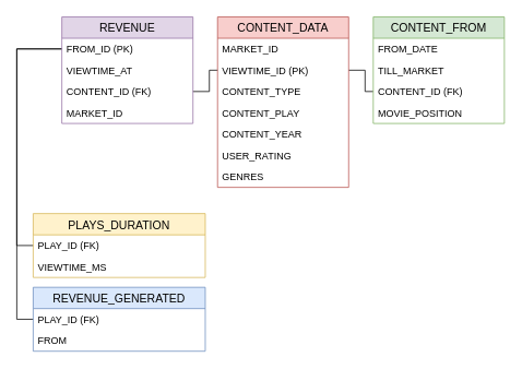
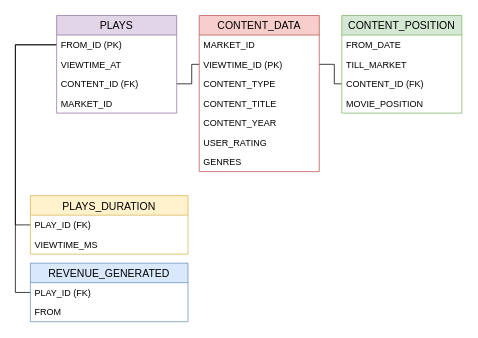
  <mxCell id="0" />
  <mxCell id="1" parent="0" />
  <mxCell id="2" style="edgeStyle=orthogonalEdgeStyle;rounded=0;orthogonalLoop=1;jettySize=auto;html=1;entryX=0;entryY=0.5;entryDx=0;entryDy=0;endArrow=none;endFill=0;" parent="1" source="15" target="19" edge="1"><mxGeometry relative="1" as="geometry" /></mxCell>
  <mxCell id="3" style="edgeStyle=orthogonalEdgeStyle;rounded=0;orthogonalLoop=1;jettySize=auto;html=1;exitX=0;exitY=0.5;exitDx=0;exitDy=0;endArrow=none;endFill=0;entryX=0;entryY=0.5;entryDx=0;entryDy=0;" parent="1" source="13" target="7" edge="1"><mxGeometry relative="1" as="geometry"><mxPoint y="209" as="targetPoint" x="-135" /></mxGeometry></mxCell>
  <mxCell id="4" style="edgeStyle=orthogonalEdgeStyle;rounded=0;orthogonalLoop=1;jettySize=auto;html=1;exitX=0;exitY=0.5;exitDx=0;exitDy=0;entryX=0;entryY=0.5;entryDx=0;entryDy=0;endArrow=none;endFill=0;" parent="1" source="13" target="10" edge="1"><mxGeometry relative="1" as="geometry"><Array as="points"><mxPoint x="20" y="59" /><mxPoint x="20" y="299" /></Array></mxGeometry></mxCell>
  <mxCell id="5" style="edgeStyle=orthogonalEdgeStyle;rounded=0;orthogonalLoop=1;jettySize=auto;html=1;endArrow=none;endFill=0;" parent="1" source="19" target="28" edge="1"><mxGeometry relative="1" as="geometry" /></mxCell>
  <mxCell id="6" value="REVENUE_GENERATED" style="swimlane;fontStyle=0;childLayout=stackLayout;horizontal=1;startSize=26;horizontalStack=0;resizeParent=1;resizeParentMax=0;resizeLast=0;collapsible=1;marginBottom=0;align=center;fontSize=14;fillColor=#dae8fc;strokeColor=#6c8ebf;" parent="1" vertex="1"><mxGeometry x="40" y="350" width="210" height="78" as="geometry" /></mxCell>
  <mxCell id="7" value="PLAY_ID (FK)" style="text;strokeColor=none;fillColor=none;spacingLeft=4;spacingRight=4;overflow=hidden;rotatable=0;points=[[0,0.5],[1,0.5]];portConstraint=eastwest;fontSize=12;" parent="6" vertex="1"><mxGeometry y="26" width="210" height="26" as="geometry" /></mxCell>
  <mxCell id="8" value="FROM" style="text;strokeColor=none;fillColor=none;spacingLeft=4;spacingRight=4;overflow=hidden;rotatable=0;points=[[0,0.5],[1,0.5]];portConstraint=eastwest;fontSize=12;" parent="6" vertex="1"><mxGeometry y="52" width="210" height="26" as="geometry" /></mxCell>
  <mxCell id="9" value="PLAYS_DURATION" style="swimlane;fontStyle=0;childLayout=stackLayout;horizontal=1;startSize=26;horizontalStack=0;resizeParent=1;resizeParentMax=0;resizeLast=0;collapsible=1;marginBottom=0;align=center;fontSize=14;fillColor=#fff2cc;strokeColor=#d6b656;" parent="1" vertex="1"><mxGeometry x="40" y="260" width="210" height="78" as="geometry" /></mxCell>
  <mxCell id="10" value="PLAY_ID (FK)" style="text;strokeColor=none;fillColor=none;spacingLeft=4;spacingRight=4;overflow=hidden;rotatable=0;points=[[0,0.5],[1,0.5]];portConstraint=eastwest;fontSize=12;" parent="9" vertex="1"><mxGeometry y="26" width="210" height="26" as="geometry" /></mxCell>
  <mxCell id="11" value="VIEWTIME_MS" style="text;strokeColor=none;fillColor=none;spacingLeft=4;spacingRight=4;overflow=hidden;rotatable=0;points=[[0,0.5],[1,0.5]];portConstraint=eastwest;fontSize=12;" parent="9" vertex="1"><mxGeometry y="52" width="210" height="26" as="geometry" /></mxCell>
- <mxCell id="12" value="REVENUE" style="swimlane;fontStyle=0;childLayout=stackLayout;horizontal=1;startSize=26;horizontalStack=0;resizeParent=1;resizeParentMax=0;resizeLast=0;collapsible=1;marginBottom=0;align=center;fontSize=14;fillColor=#e1d5e7;strokeColor=#9673a6;" parent="1" vertex="1"><mxGeometry x="75" y="20" width="160" height="130" as="geometry" /></mxCell>
+ <mxCell id="12" value="PLAYS" style="swimlane;fontStyle=0;childLayout=stackLayout;horizontal=1;startSize=26;horizontalStack=0;resizeParent=1;resizeParentMax=0;resizeLast=0;collapsible=1;marginBottom=0;align=center;fontSize=14;fillColor=#e1d5e7;strokeColor=#9673a6;" parent="1" vertex="1"><mxGeometry x="75" y="20" width="160" height="130" as="geometry" /></mxCell>
  <mxCell id="13" value="FROM_ID (PK)" style="text;strokeColor=none;fillColor=none;spacingLeft=4;spacingRight=4;overflow=hidden;rotatable=0;points=[[0,0.5],[1,0.5]];portConstraint=eastwest;fontSize=12;" parent="12" vertex="1"><mxGeometry y="26" width="160" height="26" as="geometry" /></mxCell>
  <mxCell id="14" value="VIEWTIME_AT" style="text;strokeColor=none;fillColor=none;spacingLeft=4;spacingRight=4;overflow=hidden;rotatable=0;points=[[0,0.5],[1,0.5]];portConstraint=eastwest;fontSize=12;" parent="12" vertex="1"><mxGeometry y="52" width="160" height="26" as="geometry" /></mxCell>
  <mxCell id="15" value="CONTENT_ID (FK)" style="text;strokeColor=none;fillColor=none;spacingLeft=4;spacingRight=4;overflow=hidden;rotatable=0;points=[[0,0.5],[1,0.5]];portConstraint=eastwest;fontSize=12;" parent="12" vertex="1"><mxGeometry y="78" width="160" height="26" as="geometry" /></mxCell>
  <mxCell id="16" value="MARKET_ID" style="text;strokeColor=none;fillColor=none;spacingLeft=4;spacingRight=4;overflow=hidden;rotatable=0;points=[[0,0.5],[1,0.5]];portConstraint=eastwest;fontSize=12;" parent="12" vertex="1"><mxGeometry y="104" width="160" height="26" as="geometry" /></mxCell>
  <mxCell id="17" value="CONTENT_DATA" style="swimlane;fontStyle=0;childLayout=stackLayout;horizontal=1;startSize=26;horizontalStack=0;resizeParent=1;resizeParentMax=0;resizeLast=0;collapsible=1;marginBottom=0;align=center;fontSize=14;fillColor=#f8cecc;strokeColor=#b85450;" parent="1" vertex="1"><mxGeometry x="265" y="20" width="160" height="208" as="geometry" /></mxCell>
  <mxCell id="18" value="MARKET_ID" style="text;strokeColor=none;fillColor=none;spacingLeft=4;spacingRight=4;overflow=hidden;rotatable=0;points=[[0,0.5],[1,0.5]];portConstraint=eastwest;fontSize=12;" parent="17" vertex="1"><mxGeometry y="26" width="160" height="26" as="geometry" /></mxCell>
  <mxCell id="19" value="VIEWTIME_ID (PK)" style="text;strokeColor=none;fillColor=none;spacingLeft=4;spacingRight=4;overflow=hidden;rotatable=0;points=[[0,0.5],[1,0.5]];portConstraint=eastwest;fontSize=12;" parent="17" vertex="1"><mxGeometry y="52" width="160" height="26" as="geometry" /></mxCell>
  <mxCell id="20" value="CONTENT_TYPE" style="text;strokeColor=none;fillColor=none;spacingLeft=4;spacingRight=4;overflow=hidden;rotatable=0;points=[[0,0.5],[1,0.5]];portConstraint=eastwest;fontSize=12;" parent="17" vertex="1"><mxGeometry y="78" width="160" height="26" as="geometry" /></mxCell>
- <mxCell id="21" value="CONTENT_PLAY&#10;" style="text;strokeColor=none;fillColor=none;spacingLeft=4;spacingRight=4;overflow=hidden;rotatable=0;points=[[0,0.5],[1,0.5]];portConstraint=eastwest;fontSize=12;" parent="17" vertex="1"><mxGeometry y="104" width="160" height="26" as="geometry" /></mxCell>
+ <mxCell id="21" value="CONTENT_TITLE&#10;" style="text;strokeColor=none;fillColor=none;spacingLeft=4;spacingRight=4;overflow=hidden;rotatable=0;points=[[0,0.5],[1,0.5]];portConstraint=eastwest;fontSize=12;" parent="17" vertex="1"><mxGeometry y="104" width="160" height="26" as="geometry" /></mxCell>
  <mxCell id="22" value="CONTENT_YEAR" style="text;strokeColor=none;fillColor=none;spacingLeft=4;spacingRight=4;overflow=hidden;rotatable=0;points=[[0,0.5],[1,0.5]];portConstraint=eastwest;fontSize=12;" parent="17" vertex="1"><mxGeometry y="130" width="160" height="26" as="geometry" /></mxCell>
  <mxCell id="23" value="USER_RATING&#10;" style="text;strokeColor=none;fillColor=none;spacingLeft=4;spacingRight=4;overflow=hidden;rotatable=0;points=[[0,0.5],[1,0.5]];portConstraint=eastwest;fontSize=12;" parent="17" vertex="1"><mxGeometry y="156" width="160" height="26" as="geometry" /></mxCell>
  <mxCell id="24" value="GENRES" style="text;strokeColor=none;fillColor=none;spacingLeft=4;spacingRight=4;overflow=hidden;rotatable=0;points=[[0,0.5],[1,0.5]];portConstraint=eastwest;fontSize=12;" parent="17" vertex="1"><mxGeometry y="182" width="160" height="26" as="geometry" /></mxCell>
- <mxCell id="25" value="CONTENT_FROM" style="swimlane;fontStyle=0;childLayout=stackLayout;horizontal=1;startSize=26;horizontalStack=0;resizeParent=1;resizeParentMax=0;resizeLast=0;collapsible=1;marginBottom=0;align=center;fontSize=14;fillColor=#d5e8d4;strokeColor=#82b366;" parent="1" vertex="1"><mxGeometry x="455" y="20" width="160" height="130" as="geometry"><mxRectangle x="600" y="270" width="170" height="26" as="alternateBounds" /></mxGeometry></mxCell>
+ <mxCell id="25" value="CONTENT_POSITION" style="swimlane;fontStyle=0;childLayout=stackLayout;horizontal=1;startSize=26;horizontalStack=0;resizeParent=1;resizeParentMax=0;resizeLast=0;collapsible=1;marginBottom=0;align=center;fontSize=14;fillColor=#d5e8d4;strokeColor=#82b366;" parent="1" vertex="1"><mxGeometry x="455" y="20" width="160" height="130" as="geometry"><mxRectangle x="600" y="270" width="170" height="26" as="alternateBounds" /></mxGeometry></mxCell>
  <mxCell id="26" value="FROM_DATE" style="text;strokeColor=none;fillColor=none;spacingLeft=4;spacingRight=4;overflow=hidden;rotatable=0;points=[[0,0.5],[1,0.5]];portConstraint=eastwest;fontSize=12;" parent="25" vertex="1"><mxGeometry y="26" width="160" height="26" as="geometry" /></mxCell>
  <mxCell id="27" value="TILL_MARKET" style="text;strokeColor=none;fillColor=none;spacingLeft=4;spacingRight=4;overflow=hidden;rotatable=0;points=[[0,0.5],[1,0.5]];portConstraint=eastwest;fontSize=12;" parent="25" vertex="1"><mxGeometry y="52" width="160" height="26" as="geometry" /></mxCell>
  <mxCell id="28" value="CONTENT_ID (FK)&#10;" style="text;strokeColor=none;fillColor=none;spacingLeft=4;spacingRight=4;overflow=hidden;rotatable=0;points=[[0,0.5],[1,0.5]];portConstraint=eastwest;fontSize=12;" parent="25" vertex="1"><mxGeometry y="78" width="160" height="26" as="geometry" /></mxCell>
  <mxCell id="29" value="MOVIE_POSITION" style="text;strokeColor=none;fillColor=none;spacingLeft=4;spacingRight=4;overflow=hidden;rotatable=0;points=[[0,0.5],[1,0.5]];portConstraint=eastwest;fontSize=12;" parent="25" vertex="1"><mxGeometry y="104" width="160" height="26" as="geometry" /></mxCell>
